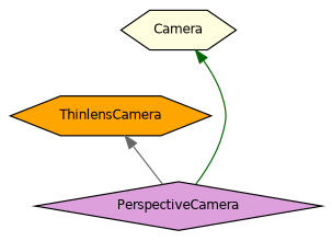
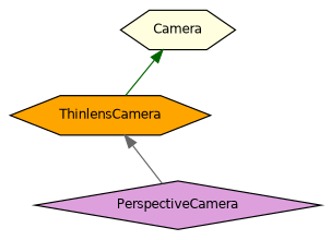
  digraph {
    node [color=black fontname=Helvetica fontsize=10 shape=hexagon style=filled]
    edge [dir=back fontname=Helvetica fontsize=10 labelfontname=Helvetica labelfontsize=10 style=solid]
    n1 [fillcolor=orange fontcolor=black height=0.2 label=ThinlensCamera width=0.4]
    n2 [fillcolor=plum height=0.2 label=PerspectiveCamera shape=diamond width=0.4]
    n3 [fillcolor=lightyellow height=0.2 label=Camera width=0.4]
    n1 -> n2 [color=gray40]
-   n3 -> n2 [color=darkgreen]
+   n3 -> n1 [color=darkgreen]
  }
